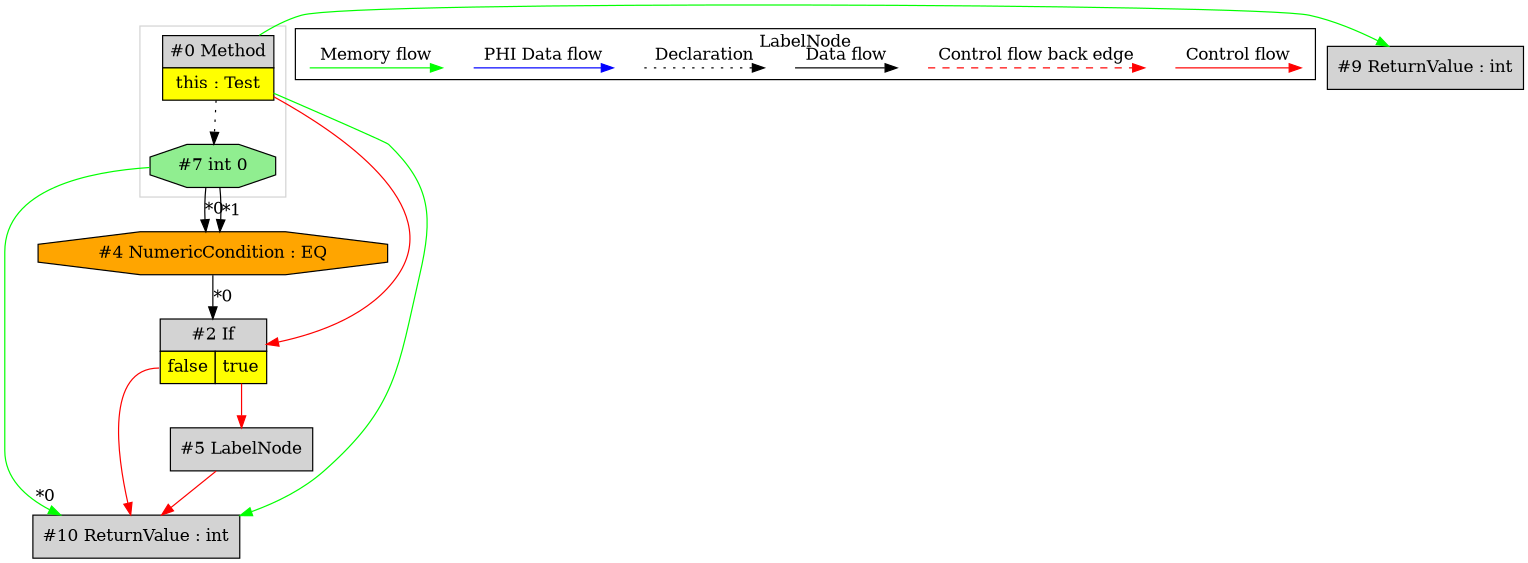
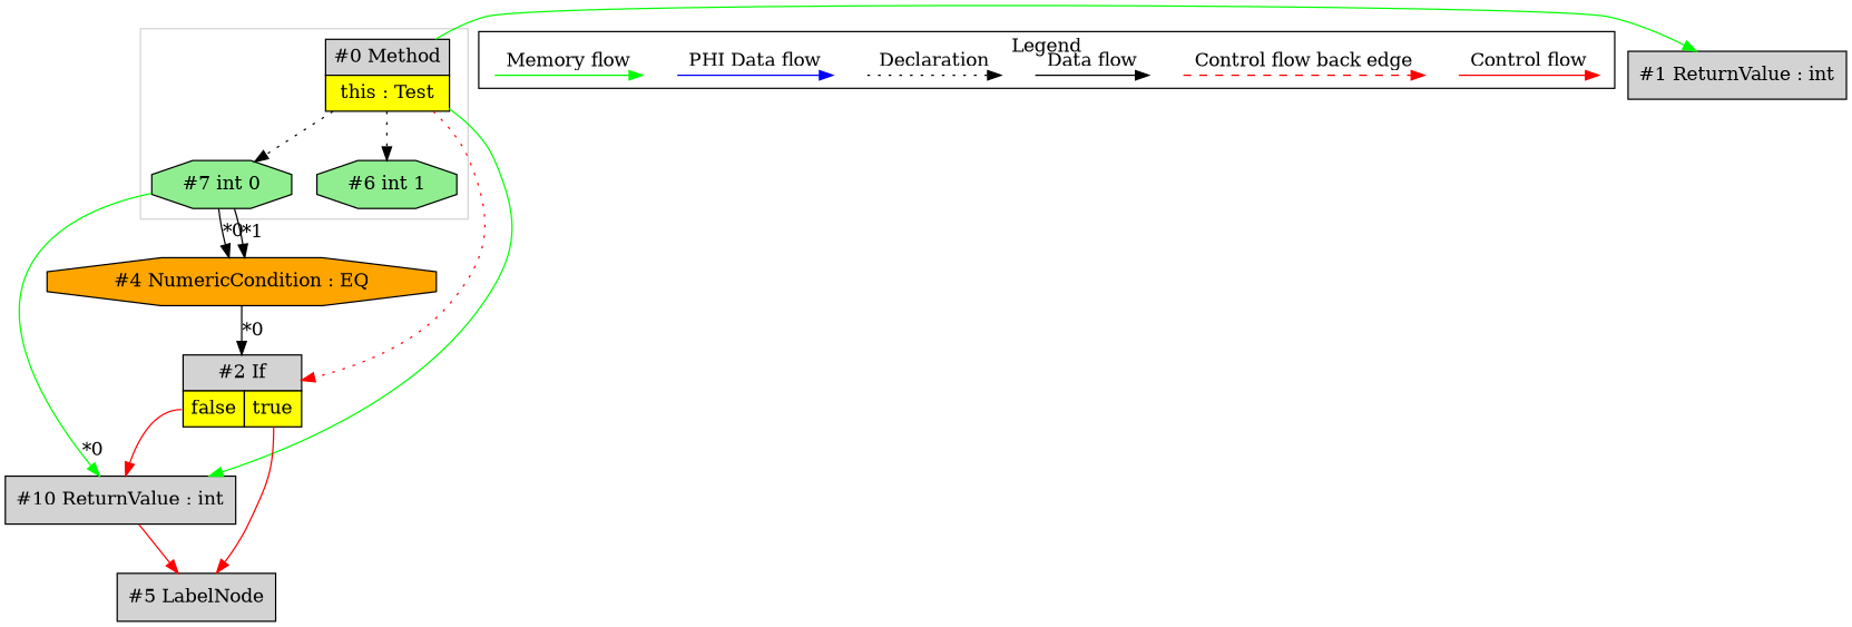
  digraph {
    node [shape=point style=invis]
    edge [labeldistance=2]
    n1 [fillcolor=lightgrey label=<<table border="0" cellborder="1" cellspacing="0" cellpadding="5"><tr><td colspan="1">#0 Method</td></tr><tr><td port="prj1" bgcolor="yellow">this : Test</td></tr></table>> margin=0 shape=none style=filled]
    n2 [fillcolor=lightgreen label="#7 int 0" shape=octagon style=filled]
+   n3 [fillcolor=lightgreen label="#6 int 1" shape=octagon style=filled]
    c0
    c1
    c2
    c3
    d0
    d1
    d2
    d3
    d4
    d5
    d6
    d7
    n16 [fillcolor=lightgrey label=<<table border="0" cellborder="1" cellspacing="0" cellpadding="5"><tr><td colspan="2">#2 If</td></tr><tr><td port="prj3" bgcolor="yellow">false</td><td port="prj4" bgcolor="yellow">true</td></tr></table>> margin=0 shape=none style=filled]
    n17 [fillcolor=lightgrey label="#10 ReturnValue : int" shape=box style=filled]
-   n18 [fillcolor=lightgrey label="#9 ReturnValue : int" shape=box style=filled]
+   n18 [fillcolor=lightgrey label="#1 ReturnValue : int" shape=box style=filled]
    n19 [fillcolor=orange label="#4 NumericCondition : EQ" shape=octagon style=filled]
    n20 [fillcolor=lightgrey label="#5 LabelNode" shape=box style=filled]
    subgraph cluster_1 {
      color=lightgray
      n1
      n2
+     n3
    }
    subgraph cluster_2 {
-     label=LabelNode
+     label=Legend
      subgraph sub_3 {
        label=Legend
        rank=same
        c0
        c1
        c2
        c3
        d0
        d1
        d2
        d3
        d4
        d5
        d6
        d7
      }
    }
    n1 -> n2 [style=dotted labeldistance=""]
-   n1 -> n16 [color=red fontcolor=red]
+   n1 -> n3 [style=dotted labeldistance=""]
+   n1 -> n16 [color=red fontcolor=red style=dotted]
    n1 -> n17 [color=green constraint=false]
    n1 -> n18 [color=green constraint=false]
    n2 -> n17 [color=green headlabel="*0"]
    n2 -> n19 [headlabel="*0"]
    n2 -> n19 [headlabel="*1"]
    c0 -> c1 [color=red label="Control flow" style=solid labeldistance=""]
    c2 -> c3 [color=red label="Control flow back edge" style=dashed labeldistance=""]
    d0 -> d1 [label="Data flow" labeldistance=""]
    d2 -> d3 [label=Declaration style=dotted labeldistance=""]
    d4 -> d5 [color=blue label="PHI Data flow" labeldistance=""]
    d6 -> d7 [color=green label="Memory flow" labeldistance=""]
    n16 -> n17 [color=red fontcolor=red tailport=prj3]
    n16 -> n20 [color=red fontcolor=red tailport=prj4]
    n19 -> n16 [headlabel="*0"]
-   n20 -> n17 [color=red fontcolor=red]
+   n17 -> n20 [color=red fontcolor=red]
  }
